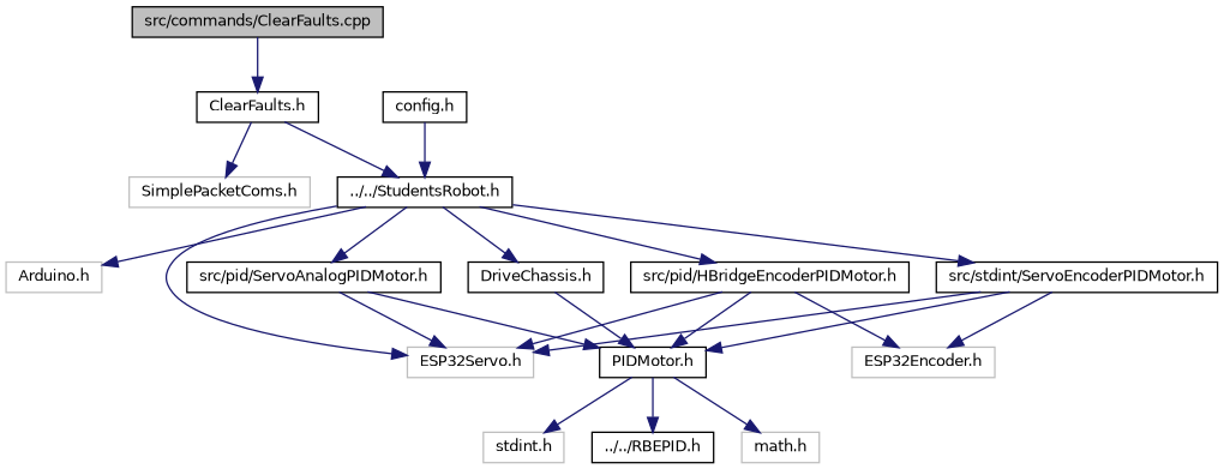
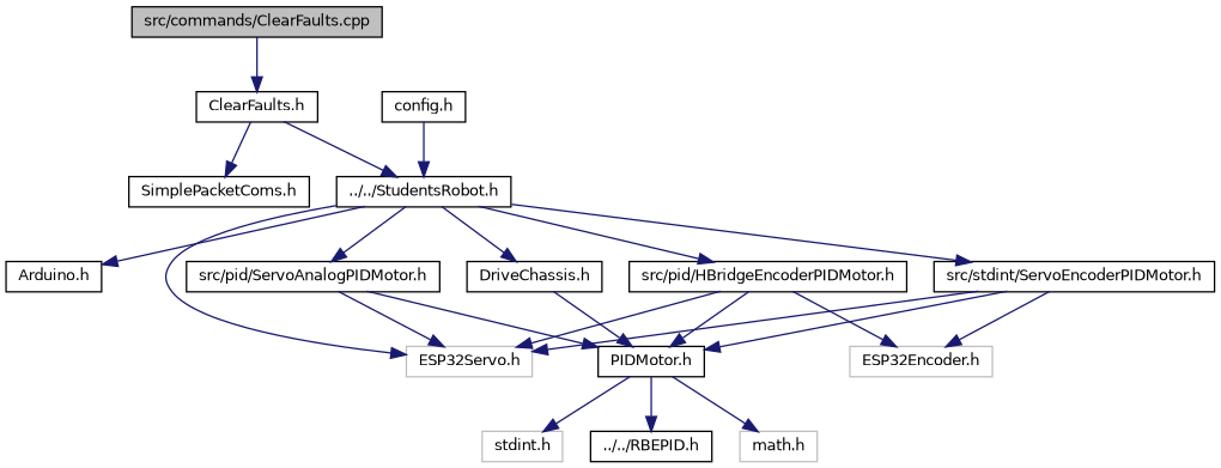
  digraph {
    node [color=black fillcolor=white fontname=Helvetica fontsize=10 shape=record style=filled]
    edge [color=midnightblue fontname=Helvetica fontsize=10 labelfontname=Helvetica labelfontsize=10 style=solid]
    n1 [fillcolor=grey75 fontcolor=black height=0.2 label="src/commands/ClearFaults.cpp" width=0.4]
    n2 [height=0.2 label="ClearFaults.h" width=0.4]
-   n3 [color=grey75 height=0.2 label="SimplePacketComs.h" width=0.4]
+   n3 [height=0.2 label="SimplePacketComs.h" width=0.4]
    n4 [height=0.2 label="../../StudentsRobot.h" width=0.4]
-   n5 [color=grey75 height=0.2 label="Arduino.h" width=0.4]
+   n5 [height=0.2 label="Arduino.h" width=0.4]
    n6 [height=0.2 label="src/stdint/ServoEncoderPIDMotor.h" width=0.4]
    n7 [color=grey75 height=0.2 label="ESP32Servo.h" width=0.4]
    n8 [height=0.2 label="src/pid/HBridgeEncoderPIDMotor.h" width=0.4]
    n9 [height=0.2 label="src/pid/ServoAnalogPIDMotor.h" width=0.4]
    n10 [height=0.2 label="DriveChassis.h" width=0.4]
    n11 [height=0.2 label="config.h" width=0.4]
    n12 [height=0.2 label="PIDMotor.h" width=0.4]
    n13 [color=grey75 height=0.2 label="ESP32Encoder.h" width=0.4]
    n14 [color=grey75 height=0.2 label="stdint.h" width=0.4]
    n15 [height=0.2 label="../../RBEPID.h" width=0.4]
    n16 [color=grey75 height=0.2 label="math.h" width=0.4]
    n1 -> n2
    n2 -> n3
    n2 -> n4
    n4 -> n5
    n4 -> n6
    n4 -> n7
    n4 -> n8
    n4 -> n9
    n4 -> n10
    n6 -> n7
    n6 -> n12
    n6 -> n13
    n8 -> n7
    n8 -> n12
    n8 -> n13
    n9 -> n7
    n9 -> n12
    n10 -> n12
    n11 -> n4
    n12 -> n14
    n12 -> n15
    n12 -> n16
  }
